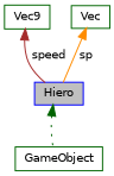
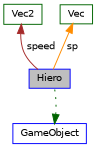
  digraph {
    node [color=blue fillcolor=white fontname=Helvetica fontsize=10 shape=record style=filled]
    edge [dir=back fontname=Helvetica fontsize=10 labelfontname=Helvetica labelfontsize=10 style=solid]
    n1 [fillcolor=grey75 fontcolor=black height=0.2 label=Hiero width=0.4]
-   n2 [color=darkgreen height=0.2 label=GameObject width=0.4]
-   n3 [color=darkgreen height=0.2 label=Vec9 width=0.4]
+   n2 [height=0.2 label=GameObject width=0.4]
+   n3 [color=darkgreen height=0.2 label=Vec2 width=0.4]
    n4 [color=darkgreen height=0.2 label=Vec width=0.4]
-   n1 -> n2 [color=darkgreen style=dotted]
+   n2 -> n1 [color=darkgreen style=dotted]
    n3 -> n1 [color=brown label=" speed"]
    n4 -> n1 [color=darkorange label=" sp"]
  }
